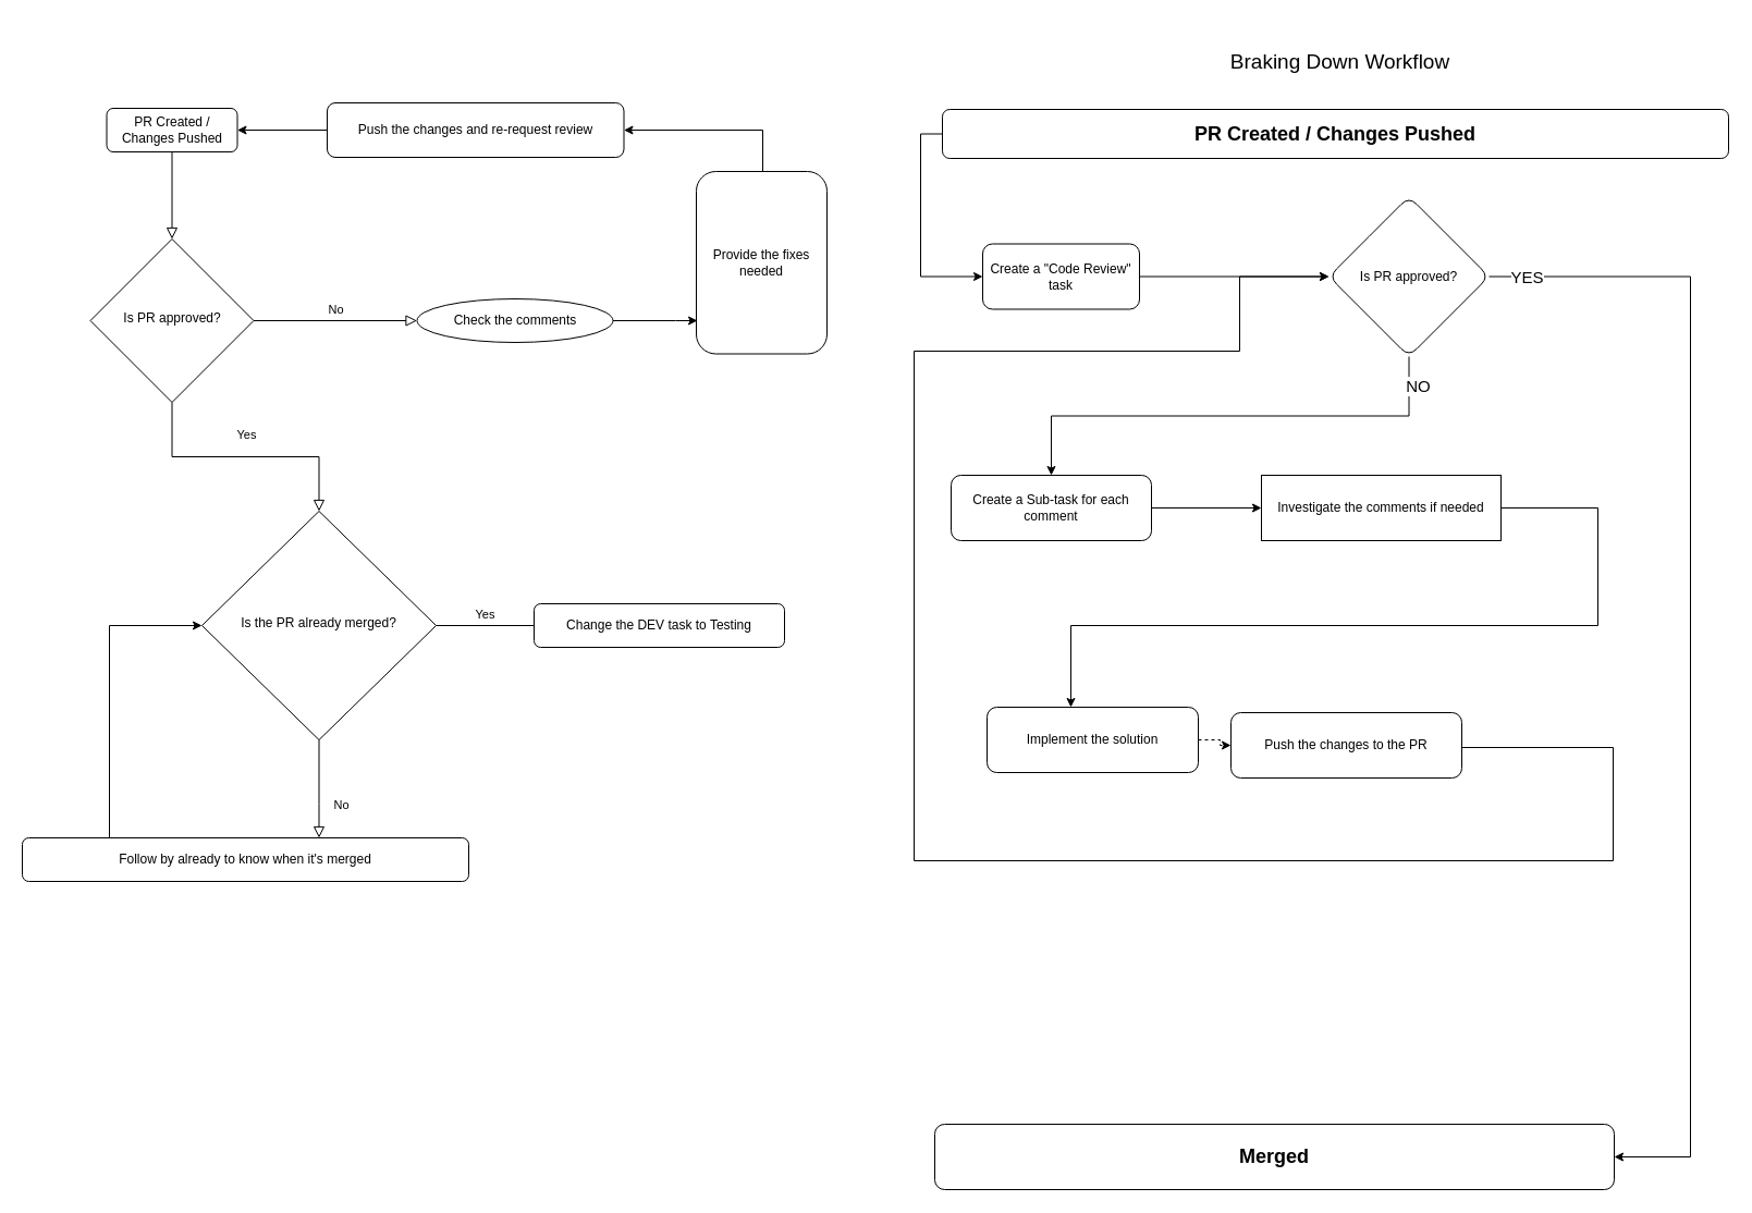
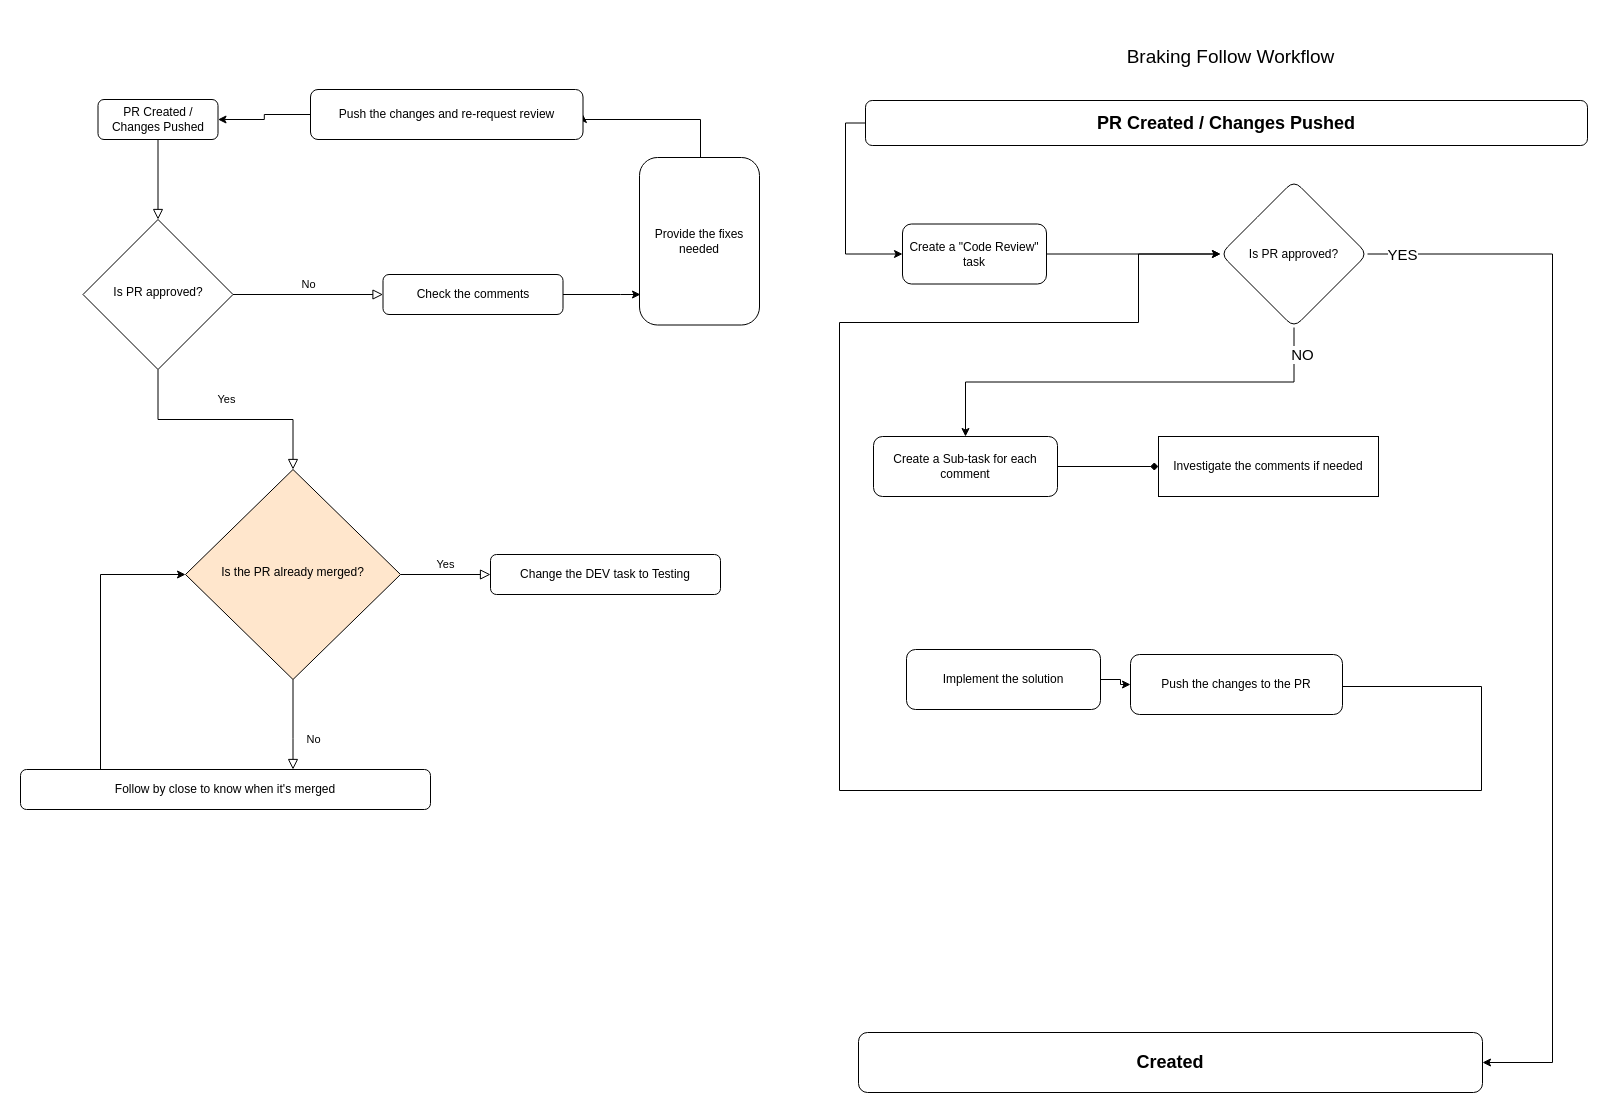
  <mxCell id="0" />
  <mxCell id="1" parent="0" />
  <mxCell id="2" value="" style="rounded=0;html=1;jettySize=auto;orthogonalLoop=1;fontSize=11;endArrow=block;endFill=0;endSize=8;strokeWidth=1;shadow=0;labelBackgroundColor=none;edgeStyle=orthogonalEdgeStyle;" parent="1" source="3" target="6" edge="1"><mxGeometry relative="1" as="geometry" /></mxCell>
  <mxCell id="3" value="PR Created / Changes Pushed" style="rounded=1;whiteSpace=wrap;html=1;fontSize=12;glass=0;strokeWidth=1;shadow=0;" parent="1" vertex="1"><mxGeometry x="97.5" y="99" width="120" height="40" as="geometry" /></mxCell>
  <mxCell id="4" value="Yes" style="rounded=0;html=1;jettySize=auto;orthogonalLoop=1;fontSize=11;endArrow=block;endFill=0;endSize=8;strokeWidth=1;shadow=0;labelBackgroundColor=none;edgeStyle=orthogonalEdgeStyle;" parent="1" source="6" target="11" edge="1"><mxGeometry y="20" relative="1" as="geometry"><mxPoint as="offset" /></mxGeometry></mxCell>
  <mxCell id="5" value="No" style="edgeStyle=orthogonalEdgeStyle;rounded=0;html=1;jettySize=auto;orthogonalLoop=1;fontSize=11;endArrow=block;endFill=0;endSize=8;strokeWidth=1;shadow=0;labelBackgroundColor=none;entryX=0;entryY=0.5;entryDx=0;entryDy=0;" parent="1" source="6" target="8" edge="1"><mxGeometry y="10" relative="1" as="geometry"><mxPoint as="offset" /><mxPoint x="332.5" y="289" as="targetPoint" /></mxGeometry></mxCell>
  <mxCell id="6" value="Is PR approved?" style="rhombus;whiteSpace=wrap;html=1;shadow=0;fontFamily=Helvetica;fontSize=12;align=center;strokeWidth=1;spacing=6;spacingTop=-4;" parent="1" vertex="1"><mxGeometry x="82.5" y="219" width="150" height="150" as="geometry" /></mxCell>
  <mxCell id="7" style="edgeStyle=orthogonalEdgeStyle;rounded=0;orthogonalLoop=1;jettySize=auto;html=1;" edge="1" parent="1" source="8"><mxGeometry relative="1" as="geometry"><mxPoint x="640" y="294" as="targetPoint" /><Array as="points"><mxPoint x="620" y="294" /><mxPoint x="620" y="294" /></Array></mxGeometry></mxCell>
- <mxCell id="8" value="Check the comments" style="ellipse;whiteSpace=wrap;html=1;fontSize=12;glass=0;strokeWidth=1;shadow=0;" parent="1" vertex="1"><mxGeometry x="382.5" y="274" width="180" height="40" as="geometry" /></mxCell>
+ <mxCell id="8" value="Check the comments" style="rounded=1;whiteSpace=wrap;html=1;fontSize=12;glass=0;strokeWidth=1;shadow=0;" parent="1" vertex="1"><mxGeometry x="382.5" y="274" width="180" height="40" as="geometry" /></mxCell>
  <mxCell id="9" value="No" style="rounded=0;html=1;jettySize=auto;orthogonalLoop=1;fontSize=11;endArrow=block;endFill=0;endSize=8;strokeWidth=1;shadow=0;labelBackgroundColor=none;edgeStyle=orthogonalEdgeStyle;" parent="1" source="11" target="13" edge="1"><mxGeometry x="0.333" y="20" relative="1" as="geometry"><mxPoint as="offset" /><Array as="points"><mxPoint x="293" y="738" /><mxPoint x="293" y="738" /></Array></mxGeometry></mxCell>
- <mxCell id="10" value="Yes" style="edgeStyle=orthogonalEdgeStyle;rounded=0;html=1;jettySize=auto;orthogonalLoop=1;fontSize=11;endArrow=none;endFill=0;endSize=8;strokeWidth=1;shadow=0;labelBackgroundColor=none;" parent="1" source="11" target="14" edge="1"><mxGeometry y="10" relative="1" as="geometry"><mxPoint as="offset" /></mxGeometry></mxCell>
- <mxCell id="11" value="Is the PR already merged?" style="rhombus;whiteSpace=wrap;html=1;shadow=0;fontFamily=Helvetica;fontSize=12;align=center;strokeWidth=1;spacing=6;spacingTop=-4;" parent="1" vertex="1"><mxGeometry x="185" y="469" width="215" height="210" as="geometry" /></mxCell>
+ <mxCell id="10" value="Yes" style="edgeStyle=orthogonalEdgeStyle;rounded=0;html=1;jettySize=auto;orthogonalLoop=1;fontSize=11;endArrow=block;endFill=0;endSize=8;strokeWidth=1;shadow=0;labelBackgroundColor=none;" parent="1" source="11" target="14" edge="1"><mxGeometry y="10" relative="1" as="geometry"><mxPoint as="offset" /></mxGeometry></mxCell>
+ <mxCell id="11" value="Is the PR already merged?" style="rhombus;whiteSpace=wrap;html=1;shadow=0;fontFamily=Helvetica;fontSize=12;align=center;strokeWidth=1;spacing=6;spacingTop=-4;fillColor=#ffe6cc;" parent="1" vertex="1"><mxGeometry x="185" y="469" width="215" height="210" as="geometry" /></mxCell>
  <mxCell id="12" style="edgeStyle=orthogonalEdgeStyle;rounded=0;orthogonalLoop=1;jettySize=auto;html=1;entryX=0;entryY=0.5;entryDx=0;entryDy=0;" edge="1" parent="1" source="13" target="11"><mxGeometry relative="1" as="geometry"><Array as="points"><mxPoint x="100" y="574" /></Array></mxGeometry></mxCell>
- <mxCell id="13" value="Follow by already to know when it's merged" style="rounded=1;whiteSpace=wrap;html=1;fontSize=12;glass=0;strokeWidth=1;shadow=0;" parent="1" vertex="1"><mxGeometry x="20" y="769" width="410" height="40" as="geometry" /></mxCell>
+ <mxCell id="13" value="Follow by close to know when it's merged" style="rounded=1;whiteSpace=wrap;html=1;fontSize=12;glass=0;strokeWidth=1;shadow=0;" parent="1" vertex="1"><mxGeometry x="20" y="769" width="410" height="40" as="geometry" /></mxCell>
  <mxCell id="14" value="Change the DEV task to Testing" style="rounded=1;whiteSpace=wrap;html=1;fontSize=12;glass=0;strokeWidth=1;shadow=0;" parent="1" vertex="1"><mxGeometry x="490" y="554" width="230" height="40" as="geometry" /></mxCell>
  <mxCell id="15" style="edgeStyle=orthogonalEdgeStyle;rounded=0;orthogonalLoop=1;jettySize=auto;html=1;entryX=1;entryY=0.5;entryDx=0;entryDy=0;" edge="1" parent="1" target="18"><mxGeometry relative="1" as="geometry"><mxPoint x="700" y="159" as="sourcePoint" /><Array as="points"><mxPoint x="700" y="119" /></Array></mxGeometry></mxCell>
  <mxCell id="16" value="Provide the fixes needed" style="rounded=1;whiteSpace=wrap;html=1;" vertex="1" parent="1"><mxGeometry x="639" y="157" width="120" height="167.5" as="geometry" /></mxCell>
  <mxCell id="17" style="edgeStyle=orthogonalEdgeStyle;rounded=0;orthogonalLoop=1;jettySize=auto;html=1;" edge="1" parent="1" source="18" target="3"><mxGeometry relative="1" as="geometry" /></mxCell>
- <mxCell id="18" value="Push the changes and re-request review" style="rounded=1;whiteSpace=wrap;html=1;" vertex="1" parent="1"><mxGeometry x="300" y="94" width="272.5" height="50" as="geometry" /></mxCell>
- <mxCell id="19" value="Braking Down Workflow" style="text;html=1;strokeColor=none;fillColor=none;align=center;verticalAlign=middle;whiteSpace=wrap;rounded=0;fontSize=19;" vertex="1" parent="1"><mxGeometry x="1066" y="20" width="329" height="74" as="geometry" /></mxCell>
+ <mxCell id="18" value="Push the changes and re-request review" style="rounded=1;whiteSpace=wrap;html=1;" vertex="1" parent="1"><mxGeometry x="310" y="89" width="272.5" height="50" as="geometry" /></mxCell>
+ <mxCell id="19" value="Braking Follow Workflow" style="text;html=1;strokeColor=none;fillColor=none;align=center;verticalAlign=middle;whiteSpace=wrap;rounded=0;fontSize=19;" vertex="1" parent="1"><mxGeometry x="1066" y="20" width="329" height="74" as="geometry" /></mxCell>
  <mxCell id="20" style="edgeStyle=orthogonalEdgeStyle;rounded=0;orthogonalLoop=1;jettySize=auto;html=1;entryX=0;entryY=0.5;entryDx=0;entryDy=0;" edge="1" parent="1" source="21" target="25"><mxGeometry relative="1" as="geometry"><Array as="points"><mxPoint x="845" y="123" /><mxPoint x="845" y="254" /></Array></mxGeometry></mxCell>
  <mxCell id="21" value="PR Created / Changes Pushed" style="rounded=1;whiteSpace=wrap;html=1;fontSize=18;fontStyle=1" vertex="1" parent="1"><mxGeometry x="865" y="100" width="722" height="45" as="geometry" /></mxCell>
  <mxCell id="22" value="" style="edgeStyle=orthogonalEdgeStyle;rounded=0;orthogonalLoop=1;jettySize=auto;html=1;exitX=0.5;exitY=1;exitDx=0;exitDy=0;" edge="1" parent="1" source="32" target="27"><mxGeometry relative="1" as="geometry" /></mxCell>
  <mxCell id="23" value="NO" style="edgeLabel;html=1;align=center;verticalAlign=middle;resizable=0;points=[];fontSize=15;" vertex="1" connectable="0" parent="22"><mxGeometry x="-0.664" y="-1" relative="1" as="geometry"><mxPoint x="26" y="-27" as="offset" /></mxGeometry></mxCell>
  <mxCell id="24" value="" style="edgeStyle=orthogonalEdgeStyle;rounded=0;orthogonalLoop=1;jettySize=auto;html=1;" edge="1" parent="1" source="25" target="32"><mxGeometry relative="1" as="geometry" /></mxCell>
  <mxCell id="25" value="Create a &quot;Code Review&quot; task" style="rounded=1;whiteSpace=wrap;html=1;" vertex="1" parent="1"><mxGeometry x="902" y="223.5" width="144" height="60" as="geometry" /></mxCell>
- <mxCell id="26" value="" style="edgeStyle=orthogonalEdgeStyle;rounded=0;orthogonalLoop=1;jettySize=auto;html=1;" edge="1" parent="1" source="27" target="29"><mxGeometry relative="1" as="geometry" /></mxCell>
+ <mxCell id="26" value="" style="edgeStyle=orthogonalEdgeStyle;rounded=0;orthogonalLoop=1;jettySize=auto;html=1;endArrow=diamond;" edge="1" parent="1" source="27" target="29"><mxGeometry relative="1" as="geometry" /></mxCell>
  <mxCell id="27" value="Create a Sub-task for each comment" style="whiteSpace=wrap;html=1;rounded=1;" vertex="1" parent="1"><mxGeometry x="873" y="436" width="184" height="60" as="geometry" /></mxCell>
- <mxCell id="28" value="" style="edgeStyle=orthogonalEdgeStyle;rounded=0;orthogonalLoop=1;jettySize=auto;html=1;" edge="1" parent="1" source="29" target="35"><mxGeometry relative="1" as="geometry"><Array as="points"><mxPoint x="1467" y="466" /><mxPoint x="1467" y="574" /><mxPoint x="983" y="574" /></Array></mxGeometry></mxCell>
  <mxCell id="29" value="Investigate the comments if needed" style="whiteSpace=wrap;html=1;rounded=0;" vertex="1" parent="1"><mxGeometry x="1158" y="436" width="220" height="60" as="geometry" /></mxCell>
  <mxCell id="30" value="" style="edgeStyle=orthogonalEdgeStyle;rounded=0;orthogonalLoop=1;jettySize=auto;html=1;" edge="1" parent="1" source="32" target="33"><mxGeometry relative="1" as="geometry"><Array as="points"><mxPoint x="1552" y="254" /><mxPoint x="1552" y="1062" /></Array></mxGeometry></mxCell>
  <mxCell id="31" value="YES" style="edgeLabel;html=1;align=center;verticalAlign=middle;resizable=0;points=[];fontSize=15;" vertex="1" connectable="0" parent="30"><mxGeometry x="-0.937" y="4" relative="1" as="geometry"><mxPoint y="4" as="offset" /></mxGeometry></mxCell>
  <mxCell id="32" value="Is PR approved?" style="rhombus;whiteSpace=wrap;html=1;rounded=1;" vertex="1" parent="1"><mxGeometry x="1220" y="180" width="147" height="147" as="geometry" /></mxCell>
- <mxCell id="33" value="Merged" style="whiteSpace=wrap;html=1;rounded=1;fontSize=18;fontStyle=1" vertex="1" parent="1"><mxGeometry x="858" y="1032" width="624" height="60" as="geometry" /></mxCell>
- <mxCell id="34" value="" style="edgeStyle=orthogonalEdgeStyle;rounded=0;orthogonalLoop=1;jettySize=auto;html=1;dashed=1;" edge="1" parent="1" source="35" target="37"><mxGeometry relative="1" as="geometry" /></mxCell>
+ <mxCell id="33" value="Created" style="whiteSpace=wrap;html=1;rounded=1;fontSize=18;fontStyle=1" vertex="1" parent="1"><mxGeometry x="858" y="1032" width="624" height="60" as="geometry" /></mxCell>
+ <mxCell id="34" value="" style="edgeStyle=orthogonalEdgeStyle;rounded=0;orthogonalLoop=1;jettySize=auto;html=1;" edge="1" parent="1" source="35" target="37"><mxGeometry relative="1" as="geometry" /></mxCell>
  <mxCell id="35" value="Implement the solution" style="whiteSpace=wrap;html=1;rounded=1;" vertex="1" parent="1"><mxGeometry x="906" y="649" width="194" height="60" as="geometry" /></mxCell>
  <mxCell id="36" style="edgeStyle=orthogonalEdgeStyle;rounded=0;orthogonalLoop=1;jettySize=auto;html=1;entryX=0;entryY=0.5;entryDx=0;entryDy=0;" edge="1" parent="1" source="37" target="32"><mxGeometry relative="1" as="geometry"><Array as="points"><mxPoint x="1481" y="686" /><mxPoint x="1481" y="790" /><mxPoint x="839" y="790" /><mxPoint x="839" y="322" /><mxPoint x="1138" y="322" /><mxPoint x="1138" y="254" /></Array></mxGeometry></mxCell>
  <mxCell id="37" value="Push the changes to the PR" style="whiteSpace=wrap;html=1;rounded=1;" vertex="1" parent="1"><mxGeometry x="1130" y="654" width="212" height="60" as="geometry" /></mxCell>
